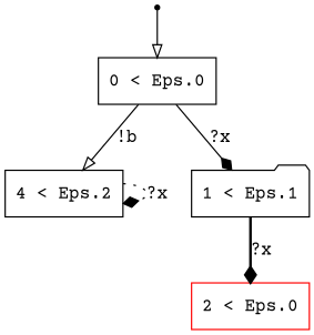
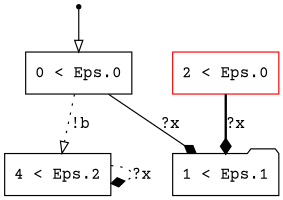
  digraph {
    fontname="Courier Prime"
    node [fontname="Courier Prime" shape=box]
    edge [arrowhead=diamond fontname="Courier Prime" style=solid]
    ENTRY [shape=point]
    n2 [label="0 < Eps.0\n"]
    n3 [label="4 < Eps.2\n"]
    n4 [label="1 < Eps.1\n" shape=folder]
    n5 [color=red label="2 < Eps.0\n"]
    ENTRY -> n2 [arrowhead=onormal]
-   n2 -> n3 [arrowhead=onormal label="!b"]
+   n2 -> n3 [arrowhead=onormal label="!b" style=dotted]
    n2 -> n4 [label="?x"]
    n3 -> n3 [label="?x" style=dotted]
-   n4 -> n5 [label="?x" style=bold]
+   n5 -> n4 [label="?x" style=bold]
  }
